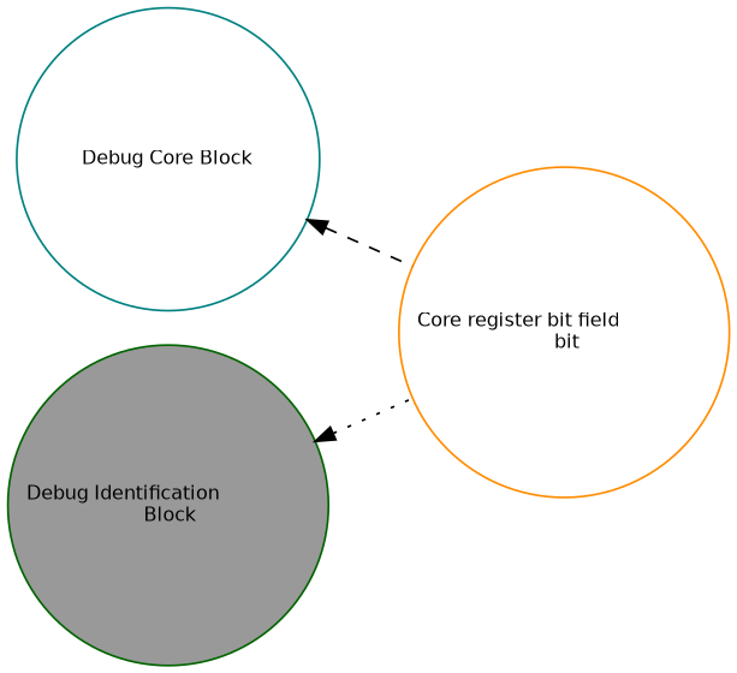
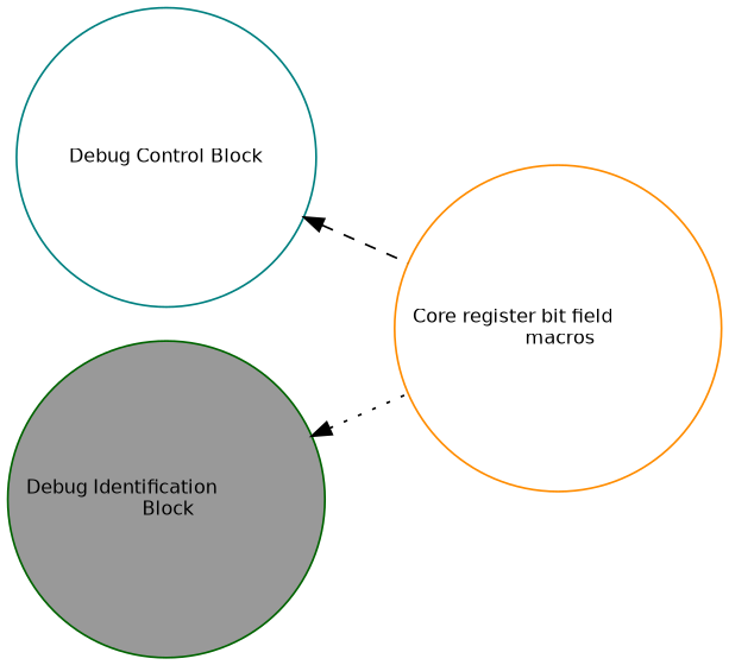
  digraph {
    rankdir=LR
    node [fillcolor=white fontname=Helvetica fontsize=10 shape=circle style=filled]
    edge [dir=back fontname=Helvetica fontsize=10 labelfontname=Helvetica labelfontsize=10 shape=plaintext]
-   n1 [color=teal height=0.2 label="Debug Core Block" width=0.4]
-   n2 [color=darkorange height=0.2 label="Core register bit field\l bit" width=0.4]
+   n1 [color=teal height=0.2 label="Debug Control Block" width=0.4]
+   n2 [color=darkorange height=0.2 label="Core register bit field\l macros" width=0.4]
    n3 [color=darkgreen fillcolor=grey60 fontcolor=black height=0.2 label="Debug Identification\l Block" width=0.4]
    n1 -> n2 [style=dashed]
    n3 -> n2 [style=dotted]
  }
